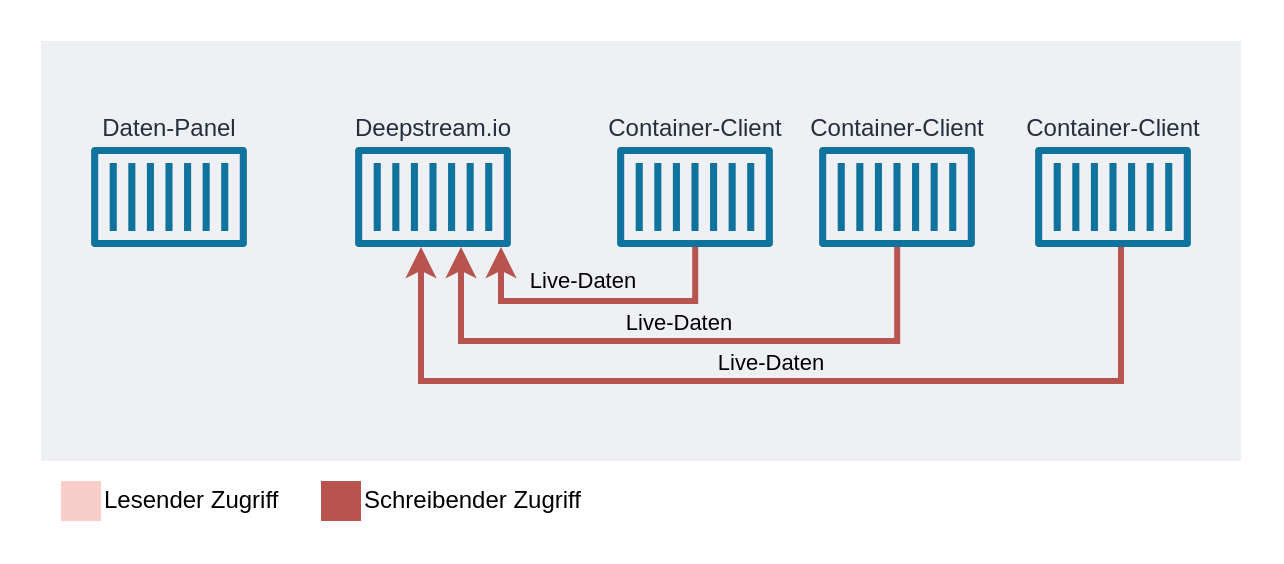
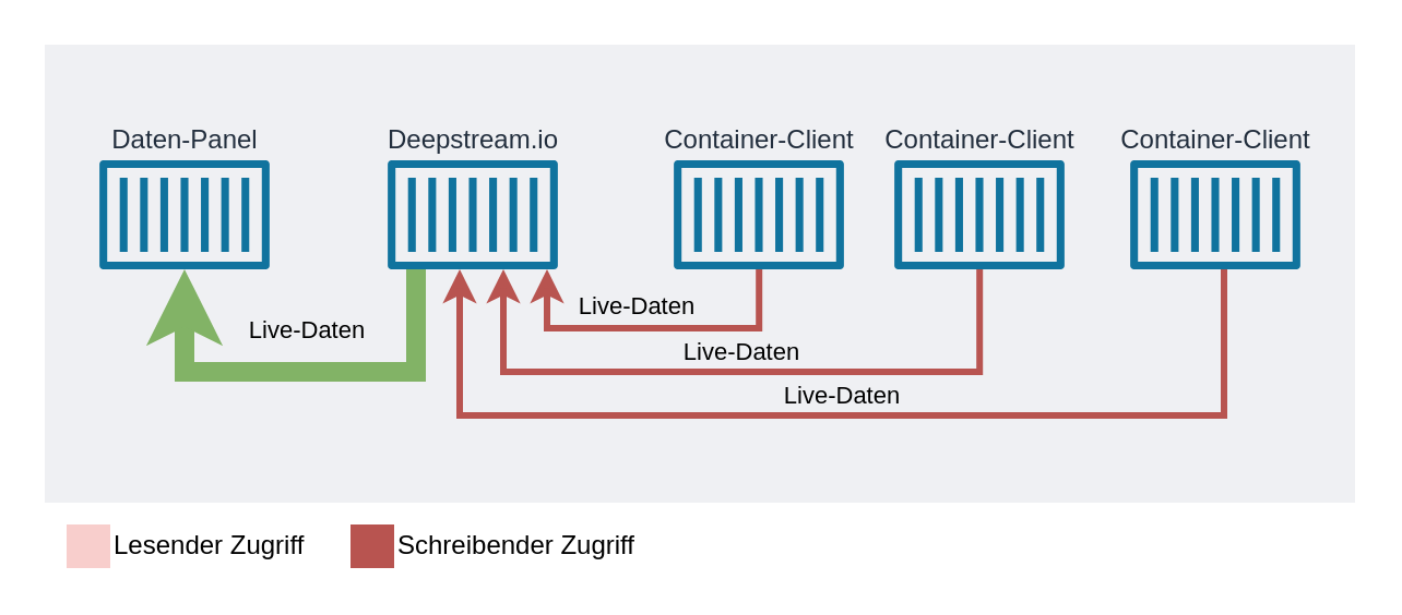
  <mxCell id="0" />
  <mxCell id="1" parent="0" />
  <mxCell id="2" value="" style="fillColor=#EFF0F3;strokeColor=none;dashed=0;verticalAlign=top;fontStyle=0;fontColor=#232F3D;labelBackgroundColor=none;html=1;" parent="1" vertex="1"><mxGeometry x="20" y="20" width="600" height="210" as="geometry" /></mxCell>
  <mxCell id="3" value="Container-Client" style="outlineConnect=0;fontColor=#232F3E;gradientColor=none;strokeColor=none;dashed=0;verticalLabelPosition=top;verticalAlign=bottom;align=center;html=1;fontSize=12;fontStyle=0;aspect=fixed;pointerEvents=1;shape=mxgraph.aws4.container_1;fillColor=#10739E;labelPosition=center;" parent="1" vertex="1"><mxGeometry x="409" y="73" width="78" height="50" as="geometry" /></mxCell>
  <mxCell id="4" value="" style="edgeStyle=orthogonalEdgeStyle;rounded=0;orthogonalLoop=1;jettySize=auto;html=1;fillColor=#f8cecc;strokeColor=#b85450;strokeWidth=3;" parent="1" source="6" target="9" edge="1"><mxGeometry relative="1" as="geometry"><mxPoint x="347" y="203.044" as="targetPoint" /><Array as="points"><mxPoint x="347" y="150" /><mxPoint x="250" y="150" /></Array></mxGeometry></mxCell>
  <mxCell id="5" value="Live-Daten" style="edgeLabel;html=1;align=center;verticalAlign=bottom;resizable=0;points=[];labelBackgroundColor=none;labelPosition=center;verticalLabelPosition=top;" parent="4" vertex="1" connectable="0"><mxGeometry x="0.379" y="-2" relative="1" as="geometry"><mxPoint x="19.96" as="offset" /></mxGeometry></mxCell>
  <mxCell id="6" value="Container-Client" style="outlineConnect=0;fontColor=#232F3E;gradientColor=none;strokeColor=none;dashed=0;verticalLabelPosition=top;verticalAlign=bottom;align=center;html=1;fontSize=12;fontStyle=0;aspect=fixed;pointerEvents=1;shape=mxgraph.aws4.container_1;fillColor=#10739E;labelPosition=center;" parent="1" vertex="1"><mxGeometry x="308" y="73" width="78" height="50" as="geometry" /></mxCell>
  <mxCell id="7" value="Container-Client&lt;br&gt;" style="outlineConnect=0;fontColor=#232F3E;gradientColor=none;strokeColor=none;dashed=0;verticalLabelPosition=top;verticalAlign=bottom;align=center;html=1;fontSize=12;fontStyle=0;aspect=fixed;pointerEvents=1;shape=mxgraph.aws4.container_1;fillColor=#10739E;labelPosition=center;" parent="1" vertex="1"><mxGeometry x="517" y="73" width="78" height="50" as="geometry" /></mxCell>
  <mxCell id="8" value="Daten-Panel" style="outlineConnect=0;fontColor=#232F3E;gradientColor=none;strokeColor=none;dashed=0;verticalLabelPosition=top;verticalAlign=bottom;align=center;html=1;fontSize=12;fontStyle=0;aspect=fixed;pointerEvents=1;shape=mxgraph.aws4.container_1;fillColor=#10739E;labelPosition=center;" parent="1" vertex="1"><mxGeometry x="45" y="73" width="78" height="50" as="geometry" /></mxCell>
  <mxCell id="9" value="Deepstream.io" style="outlineConnect=0;fontColor=#232F3E;gradientColor=none;strokeColor=none;dashed=0;verticalLabelPosition=top;verticalAlign=bottom;align=center;html=1;fontSize=12;fontStyle=0;aspect=fixed;pointerEvents=1;shape=mxgraph.aws4.container_1;fillColor=#10739E;labelPosition=center;" parent="1" vertex="1"><mxGeometry x="177" y="73" width="78" height="50" as="geometry" /></mxCell>
  <mxCell id="10" value="Live-Daten" style="edgeStyle=orthogonalEdgeStyle;rounded=0;orthogonalLoop=1;jettySize=auto;html=1;fillColor=#f8cecc;strokeColor=#b85450;strokeWidth=3;labelPosition=center;verticalLabelPosition=top;align=center;verticalAlign=bottom;labelBackgroundColor=none;" parent="1" source="3" target="9" edge="1"><mxGeometry relative="1" as="geometry"><mxPoint x="441.97" y="159.996" as="sourcePoint" /><mxPoint x="344.999" y="159.996" as="targetPoint" /><Array as="points"><mxPoint x="448" y="170" /><mxPoint x="230" y="170" /></Array></mxGeometry></mxCell>
  <mxCell id="11" value="Live-Daten" style="edgeStyle=orthogonalEdgeStyle;rounded=0;orthogonalLoop=1;jettySize=auto;html=1;fillColor=#f8cecc;strokeColor=#b85450;strokeWidth=3;labelPosition=center;verticalLabelPosition=top;align=center;verticalAlign=bottom;labelBackgroundColor=none;" parent="1" source="7" target="9" edge="1"><mxGeometry relative="1" as="geometry"><mxPoint x="547.999" y="159.996" as="sourcePoint" /><mxPoint x="329.999" y="159.996" as="targetPoint" /><Array as="points"><mxPoint x="560" y="190" /><mxPoint x="210" y="190" /></Array></mxGeometry></mxCell>
+ <mxCell id="12" value="Live-Daten" style="edgeStyle=orthogonalEdgeStyle;rounded=0;orthogonalLoop=1;jettySize=auto;html=1;fillColor=#d5e8d4;strokeColor=#82b366;strokeWidth=9;labelPosition=center;verticalLabelPosition=top;align=center;verticalAlign=bottom;labelBackgroundColor=none;" parent="1" source="9" target="8" edge="1"><mxGeometry x="-0.03" y="-10" relative="1" as="geometry"><mxPoint x="339.999" y="139.996" as="sourcePoint" /><mxPoint x="-10.001" y="139.996" as="targetPoint" /><Array as="points"><mxPoint x="190" y="170" /><mxPoint x="84" y="170" /></Array><mxPoint as="offset" /></mxGeometry></mxCell>
  <mxCell id="13" value="Lesender Zugriff" style="rounded=0;html=1;labelBackgroundColor=none;fillColor=#f8cecc;strokeColor=none;labelPosition=right;verticalLabelPosition=middle;align=left;verticalAlign=middle;" parent="1" vertex="1"><mxGeometry x="30" y="240" width="20" height="20" as="geometry" /></mxCell>
  <mxCell id="14" value="Schreibender Zugriff" style="rounded=0;html=1;labelBackgroundColor=none;labelPosition=right;verticalLabelPosition=middle;align=left;verticalAlign=middle;fillColor=#B85450;strokeColor=none;" parent="1" vertex="1"><mxGeometry x="160" y="240" width="20" height="20" as="geometry" /></mxCell>
